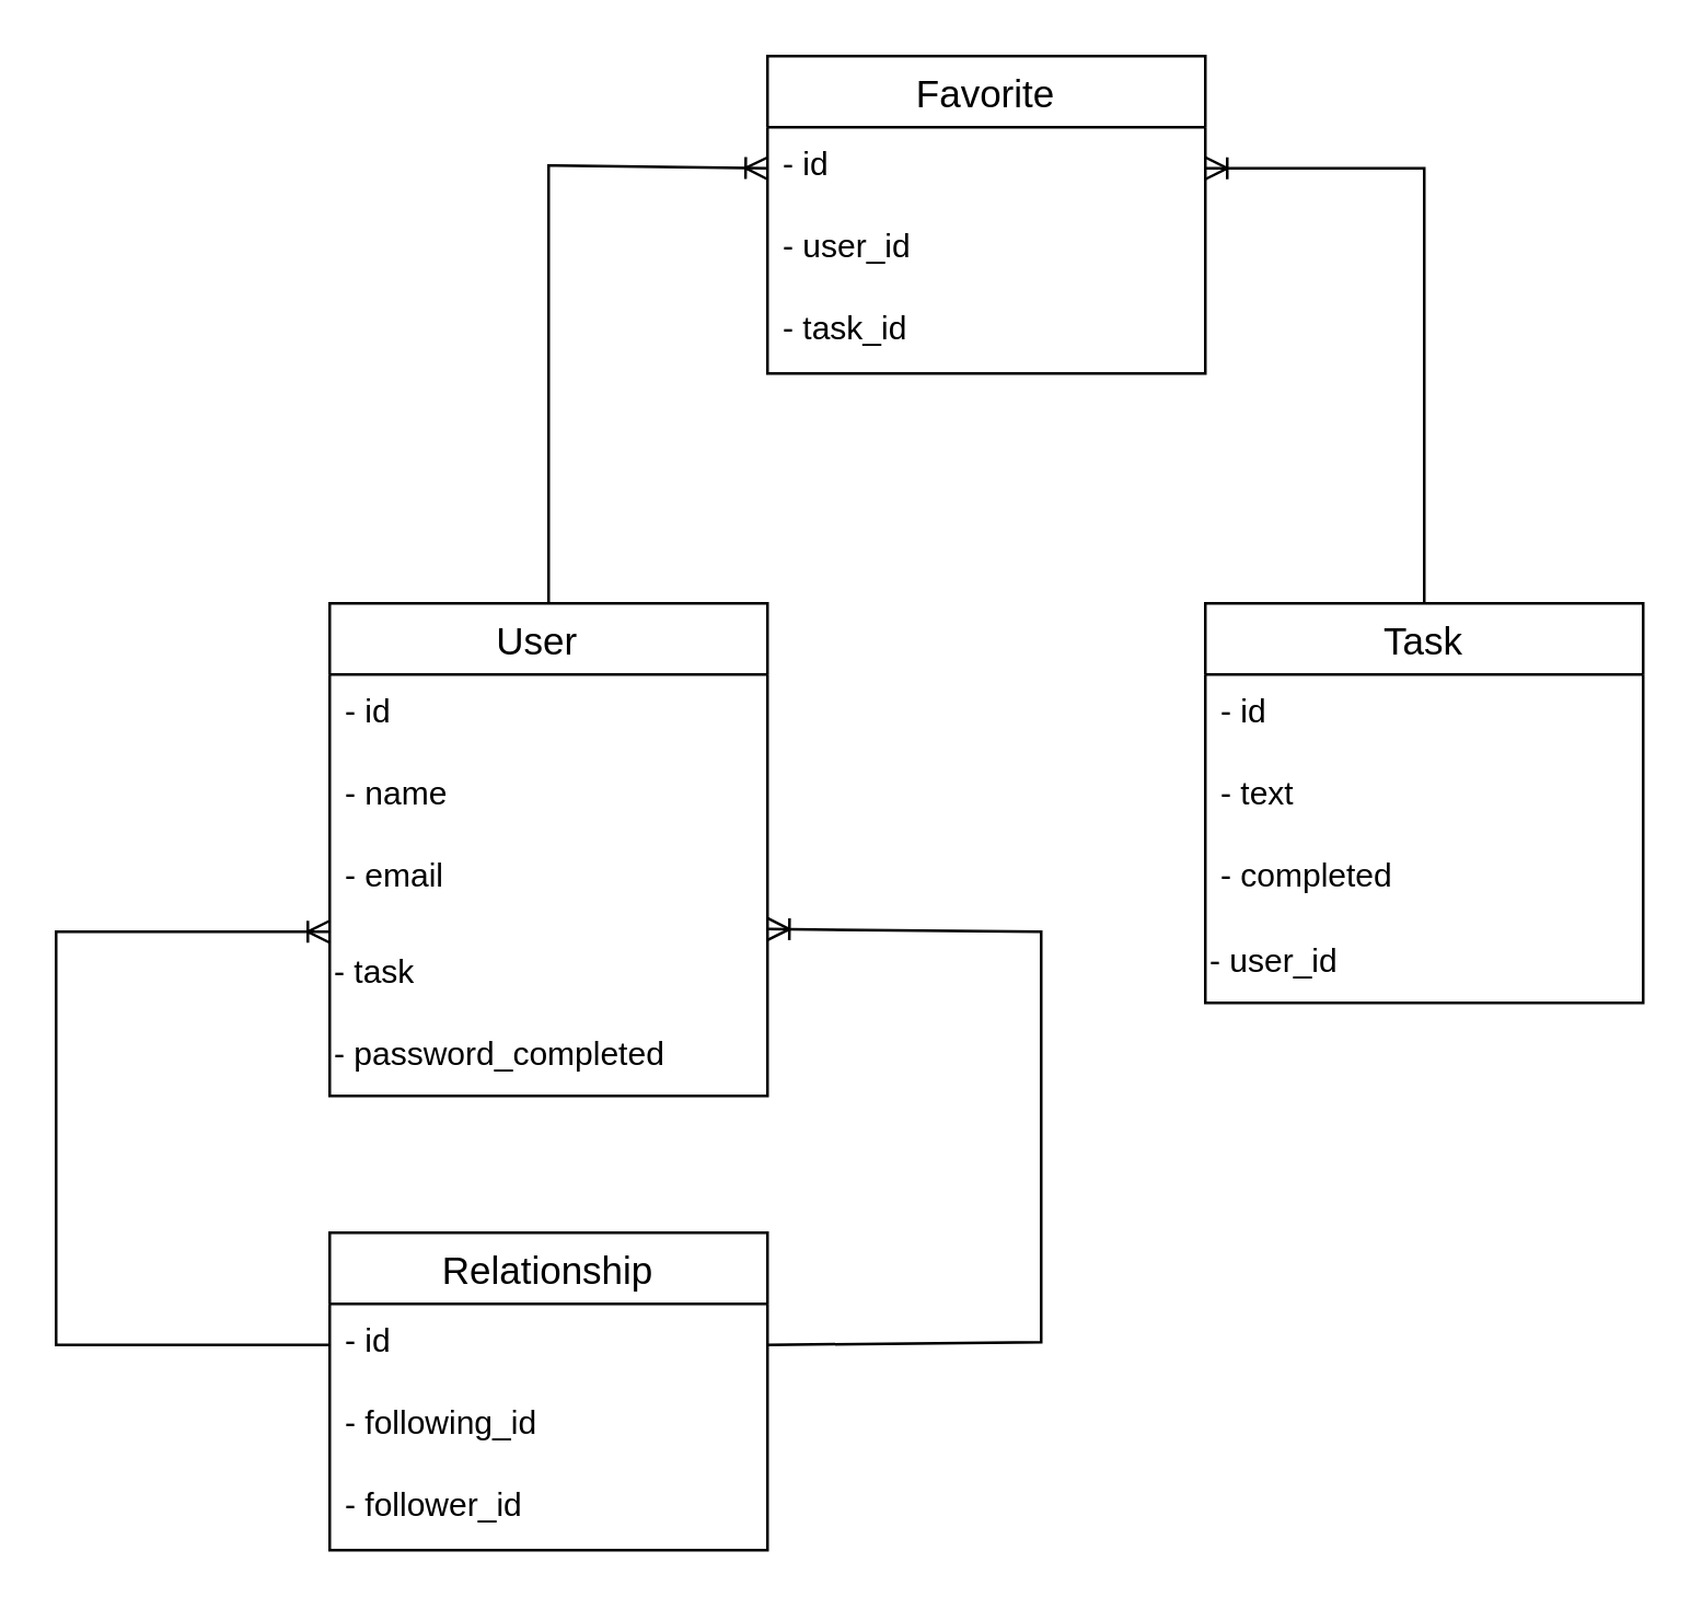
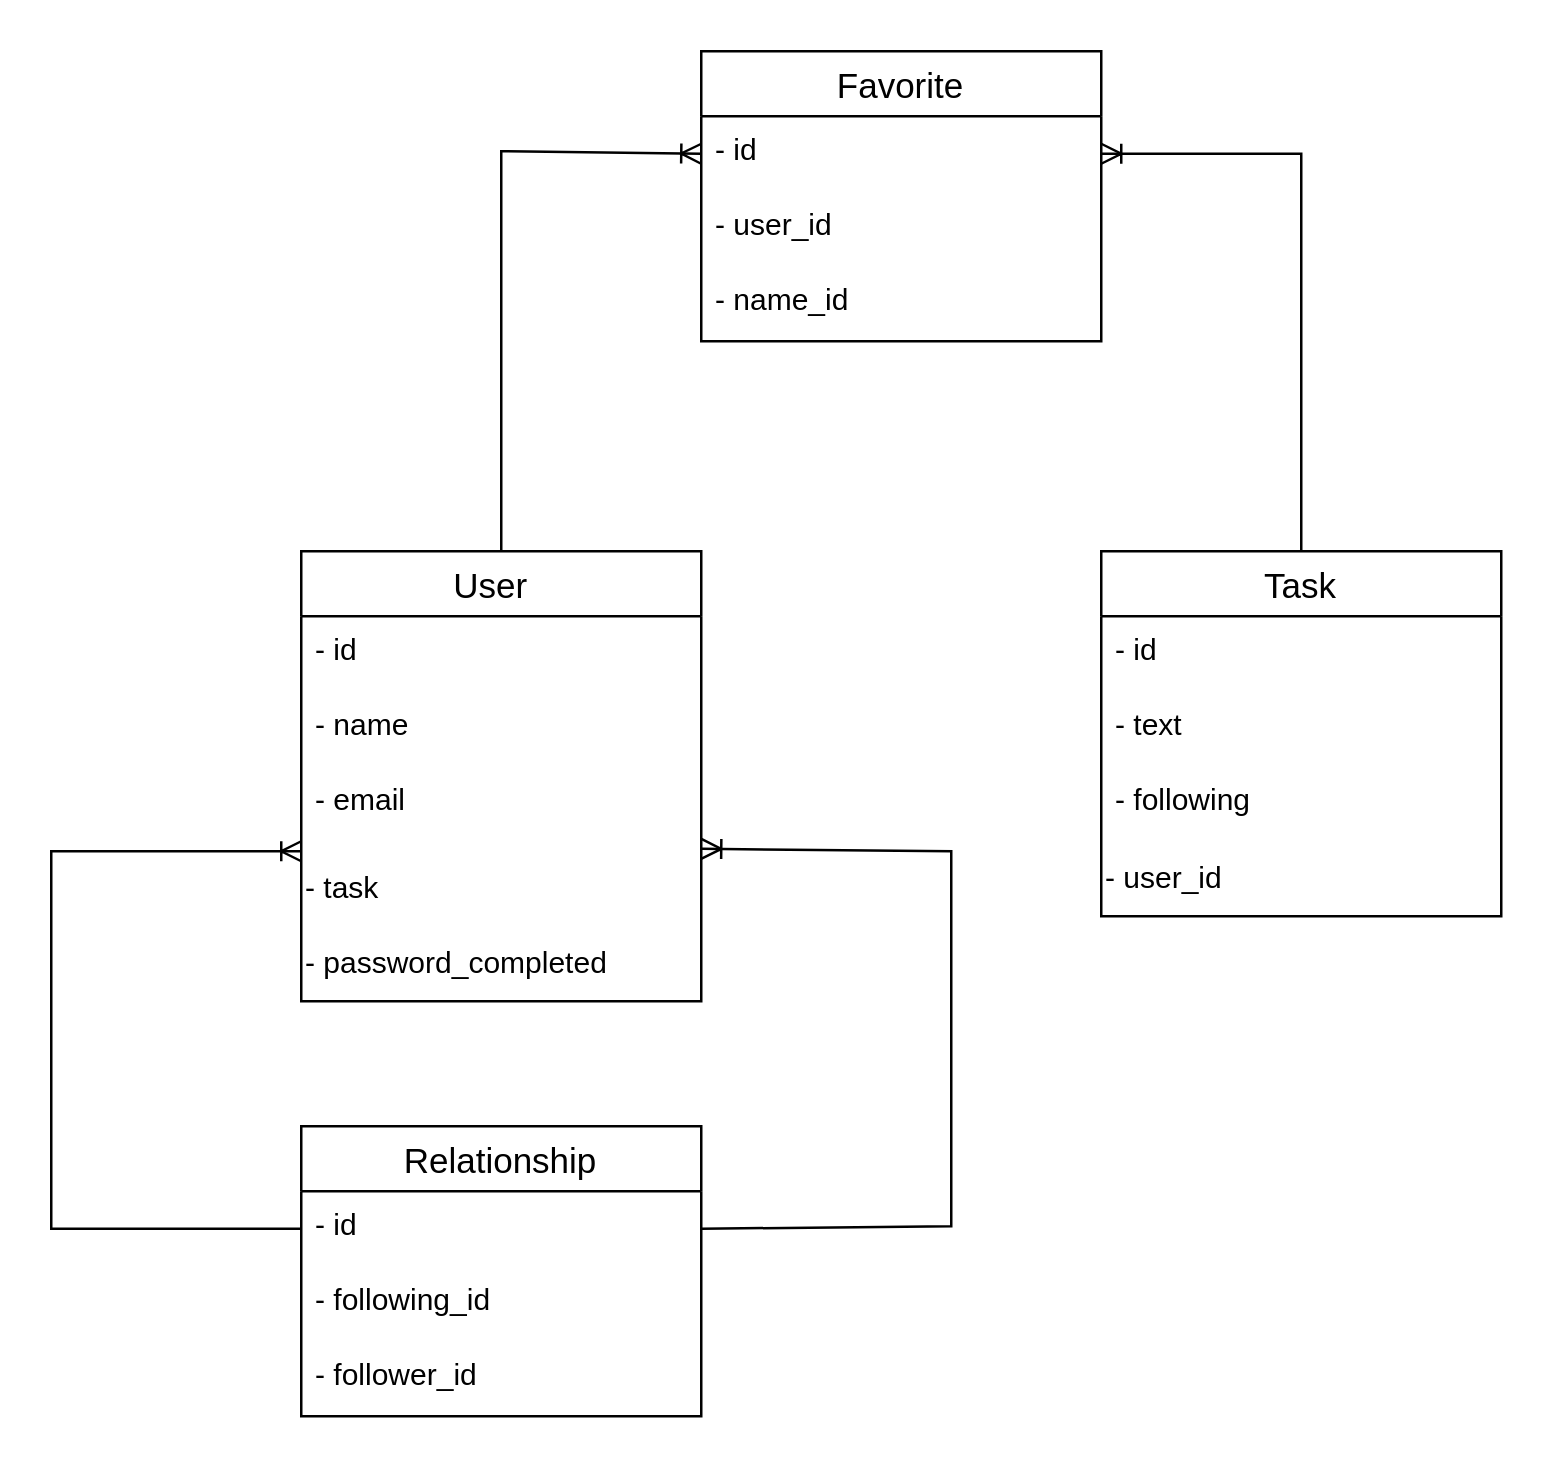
  <mxCell id="0" />
  <mxCell id="1" parent="0" />
  <mxCell id="2" value="User  " style="swimlane;fontStyle=0;childLayout=stackLayout;horizontal=1;startSize=26;horizontalStack=0;resizeParent=1;resizeParentMax=0;resizeLast=0;collapsible=1;marginBottom=0;align=center;fontSize=14;" parent="1" vertex="1"><mxGeometry x="120" y="220" width="160" height="180" as="geometry" /></mxCell>
  <mxCell id="3" value="- id" style="text;strokeColor=none;fillColor=none;spacingLeft=4;spacingRight=4;overflow=hidden;rotatable=0;points=[[0,0.5],[1,0.5]];portConstraint=eastwest;fontSize=12;whiteSpace=wrap;html=1;" parent="2" vertex="1"><mxGeometry y="26" width="160" height="30" as="geometry" /></mxCell>
  <mxCell id="4" value="- name" style="text;strokeColor=none;fillColor=none;spacingLeft=4;spacingRight=4;overflow=hidden;rotatable=0;points=[[0,0.5],[1,0.5]];portConstraint=eastwest;fontSize=12;whiteSpace=wrap;html=1;" parent="2" vertex="1"><mxGeometry y="56" width="160" height="30" as="geometry" /></mxCell>
  <mxCell id="5" value="- email" style="text;strokeColor=none;fillColor=none;spacingLeft=4;spacingRight=4;overflow=hidden;rotatable=0;points=[[0,0.5],[1,0.5]];portConstraint=eastwest;fontSize=12;whiteSpace=wrap;html=1;" parent="2" vertex="1"><mxGeometry y="86" width="160" height="34" as="geometry" /></mxCell>
  <mxCell id="6" value="- task" style="text;html=1;align=left;verticalAlign=middle;resizable=0;points=[];autosize=1;strokeColor=none;fillColor=none;" parent="2" vertex="1"><mxGeometry y="120" width="160" height="30" as="geometry" /></mxCell>
  <mxCell id="7" value="&lt;div style=&quot;&quot;&gt;&lt;span style=&quot;background-color: initial;&quot;&gt;- password_completed&lt;/span&gt;&lt;/div&gt;" style="text;html=1;align=left;verticalAlign=middle;resizable=0;points=[];autosize=1;strokeColor=none;fillColor=none;" parent="2" vertex="1"><mxGeometry y="150" width="160" height="30" as="geometry" /></mxCell>
  <mxCell id="8" value="Task" style="swimlane;fontStyle=0;childLayout=stackLayout;horizontal=1;startSize=26;horizontalStack=0;resizeParent=1;resizeParentMax=0;resizeLast=0;collapsible=1;marginBottom=0;align=center;fontSize=14;" parent="1" vertex="1"><mxGeometry x="440" y="220" width="160" height="146" as="geometry" /></mxCell>
  <mxCell id="9" value="- id" style="text;strokeColor=none;fillColor=none;spacingLeft=4;spacingRight=4;overflow=hidden;rotatable=0;points=[[0,0.5],[1,0.5]];portConstraint=eastwest;fontSize=12;whiteSpace=wrap;html=1;" parent="8" vertex="1"><mxGeometry y="26" width="160" height="30" as="geometry" /></mxCell>
  <mxCell id="10" value="- text" style="text;strokeColor=none;fillColor=none;spacingLeft=4;spacingRight=4;overflow=hidden;rotatable=0;points=[[0,0.5],[1,0.5]];portConstraint=eastwest;fontSize=12;whiteSpace=wrap;html=1;" parent="8" vertex="1"><mxGeometry y="56" width="160" height="30" as="geometry" /></mxCell>
- <mxCell id="11" value="- completed" style="text;strokeColor=none;fillColor=none;spacingLeft=4;spacingRight=4;overflow=hidden;rotatable=0;points=[[0,0.5],[1,0.5]];portConstraint=eastwest;fontSize=12;whiteSpace=wrap;html=1;" parent="8" vertex="1"><mxGeometry y="86" width="160" height="30" as="geometry" /></mxCell>
+ <mxCell id="11" value="- following" style="text;strokeColor=none;fillColor=none;spacingLeft=4;spacingRight=4;overflow=hidden;rotatable=0;points=[[0,0.5],[1,0.5]];portConstraint=eastwest;fontSize=12;whiteSpace=wrap;html=1;" parent="8" vertex="1"><mxGeometry y="86" width="160" height="30" as="geometry" /></mxCell>
  <mxCell id="12" value="- user_id" style="text;html=1;align=left;verticalAlign=middle;resizable=0;points=[];autosize=1;strokeColor=none;fillColor=none;" parent="8" vertex="1"><mxGeometry y="116" width="160" height="30" as="geometry" /></mxCell>
  <mxCell id="13" value="Favorite" style="swimlane;fontStyle=0;childLayout=stackLayout;horizontal=1;startSize=26;horizontalStack=0;resizeParent=1;resizeParentMax=0;resizeLast=0;collapsible=1;marginBottom=0;align=center;fontSize=14;" parent="1" vertex="1"><mxGeometry x="280" width="160" height="116" as="geometry" y="20" /></mxCell>
  <mxCell id="14" value="- id" style="text;strokeColor=none;fillColor=none;spacingLeft=4;spacingRight=4;overflow=hidden;rotatable=0;points=[[0,0.5],[1,0.5]];portConstraint=eastwest;fontSize=12;whiteSpace=wrap;html=1;" parent="13" vertex="1"><mxGeometry y="26" width="160" height="30" as="geometry" /></mxCell>
  <mxCell id="15" value="- user_id" style="text;strokeColor=none;fillColor=none;spacingLeft=4;spacingRight=4;overflow=hidden;rotatable=0;points=[[0,0.5],[1,0.5]];portConstraint=eastwest;fontSize=12;whiteSpace=wrap;html=1;" parent="13" vertex="1"><mxGeometry y="56" width="160" height="30" as="geometry" /></mxCell>
- <mxCell id="16" value="- task_id" style="text;strokeColor=none;fillColor=none;spacingLeft=4;spacingRight=4;overflow=hidden;rotatable=0;points=[[0,0.5],[1,0.5]];portConstraint=eastwest;fontSize=12;whiteSpace=wrap;html=1;" parent="13" vertex="1"><mxGeometry y="86" width="160" height="30" as="geometry" /></mxCell>
+ <mxCell id="16" value="- name_id" style="text;strokeColor=none;fillColor=none;spacingLeft=4;spacingRight=4;overflow=hidden;rotatable=0;points=[[0,0.5],[1,0.5]];portConstraint=eastwest;fontSize=12;whiteSpace=wrap;html=1;" parent="13" vertex="1"><mxGeometry y="86" width="160" height="30" as="geometry" /></mxCell>
  <mxCell id="17" value="" style="fontSize=12;html=1;endArrow=ERoneToMany;rounded=0;exitX=0.5;exitY=0;exitDx=0;exitDy=0;entryX=0;entryY=0.5;entryDx=0;entryDy=0;" parent="1" source="2" target="14" edge="1"><mxGeometry width="100" height="100" relative="1" as="geometry"><mxPoint x="170" y="170" as="sourcePoint" /><mxPoint x="270" y="70" as="targetPoint" /><Array as="points"><mxPoint x="200" y="60" /></Array></mxGeometry></mxCell>
  <mxCell id="18" value="" style="fontSize=12;html=1;endArrow=ERoneToMany;rounded=0;entryX=1;entryY=0.5;entryDx=0;entryDy=0;exitX=0.5;exitY=0;exitDx=0;exitDy=0;" parent="1" source="8" target="14" edge="1"><mxGeometry width="100" height="100" relative="1" as="geometry"><mxPoint x="460" y="180" as="sourcePoint" /><mxPoint x="560" y="80" as="targetPoint" /><Array as="points"><mxPoint x="520" y="61" /></Array></mxGeometry></mxCell>
  <mxCell id="19" value="Relationship" style="swimlane;fontStyle=0;childLayout=stackLayout;horizontal=1;startSize=26;horizontalStack=0;resizeParent=1;resizeParentMax=0;resizeLast=0;collapsible=1;marginBottom=0;align=center;fontSize=14;" parent="1" vertex="1"><mxGeometry x="120" y="450" width="160" height="116" as="geometry" /></mxCell>
  <mxCell id="20" value="- id" style="text;strokeColor=none;fillColor=none;spacingLeft=4;spacingRight=4;overflow=hidden;rotatable=0;points=[[0,0.5],[1,0.5]];portConstraint=eastwest;fontSize=12;whiteSpace=wrap;html=1;" parent="19" vertex="1"><mxGeometry y="26" width="160" height="30" as="geometry" /></mxCell>
  <mxCell id="21" value="- following_id" style="text;strokeColor=none;fillColor=none;spacingLeft=4;spacingRight=4;overflow=hidden;rotatable=0;points=[[0,0.5],[1,0.5]];portConstraint=eastwest;fontSize=12;whiteSpace=wrap;html=1;" parent="19" vertex="1"><mxGeometry y="56" width="160" height="30" as="geometry" /></mxCell>
  <mxCell id="22" value="- follower_id" style="text;strokeColor=none;fillColor=none;spacingLeft=4;spacingRight=4;overflow=hidden;rotatable=0;points=[[0,0.5],[1,0.5]];portConstraint=eastwest;fontSize=12;whiteSpace=wrap;html=1;" parent="19" vertex="1"><mxGeometry y="86" width="160" height="30" as="geometry" /></mxCell>
  <mxCell id="23" value="" style="fontSize=12;html=1;endArrow=ERoneToMany;rounded=0;exitX=0;exitY=0.5;exitDx=0;exitDy=0;" parent="1" source="20" edge="1"><mxGeometry width="100" height="100" relative="1" as="geometry"><mxPoint x="20" y="440" as="sourcePoint" /><mxPoint x="120" y="340" as="targetPoint" /><Array as="points"><mxPoint x="20" y="491" /><mxPoint x="20" y="420" /><mxPoint x="20" y="340" /></Array></mxGeometry></mxCell>
  <mxCell id="24" value="" style="fontSize=12;html=1;endArrow=ERoneToMany;rounded=0;exitX=1;exitY=0.5;exitDx=0;exitDy=0;entryX=1;entryY=-0.033;entryDx=0;entryDy=0;entryPerimeter=0;" parent="1" source="20" target="6" edge="1"><mxGeometry width="100" height="100" relative="1" as="geometry"><mxPoint x="280" y="400" as="sourcePoint" /><mxPoint x="380" y="300" as="targetPoint" /><Array as="points"><mxPoint x="380" y="490" /><mxPoint x="380" y="420" /><mxPoint x="380" y="340" /></Array></mxGeometry></mxCell>
